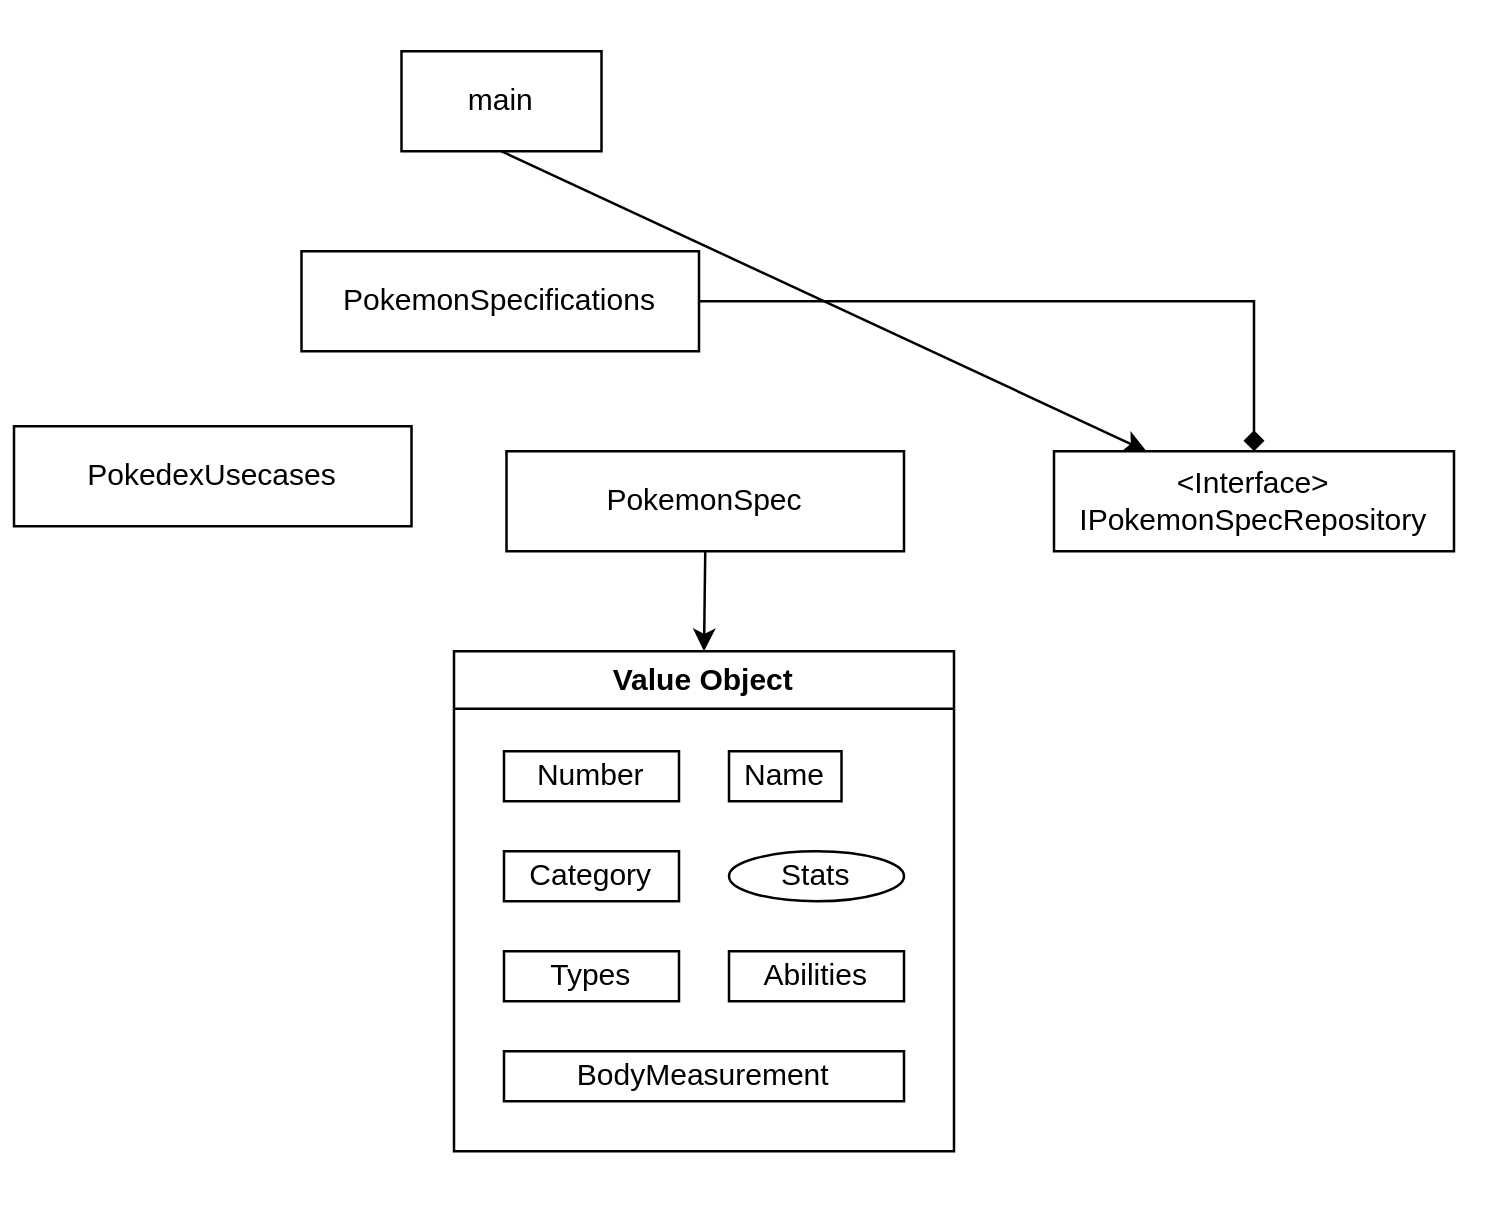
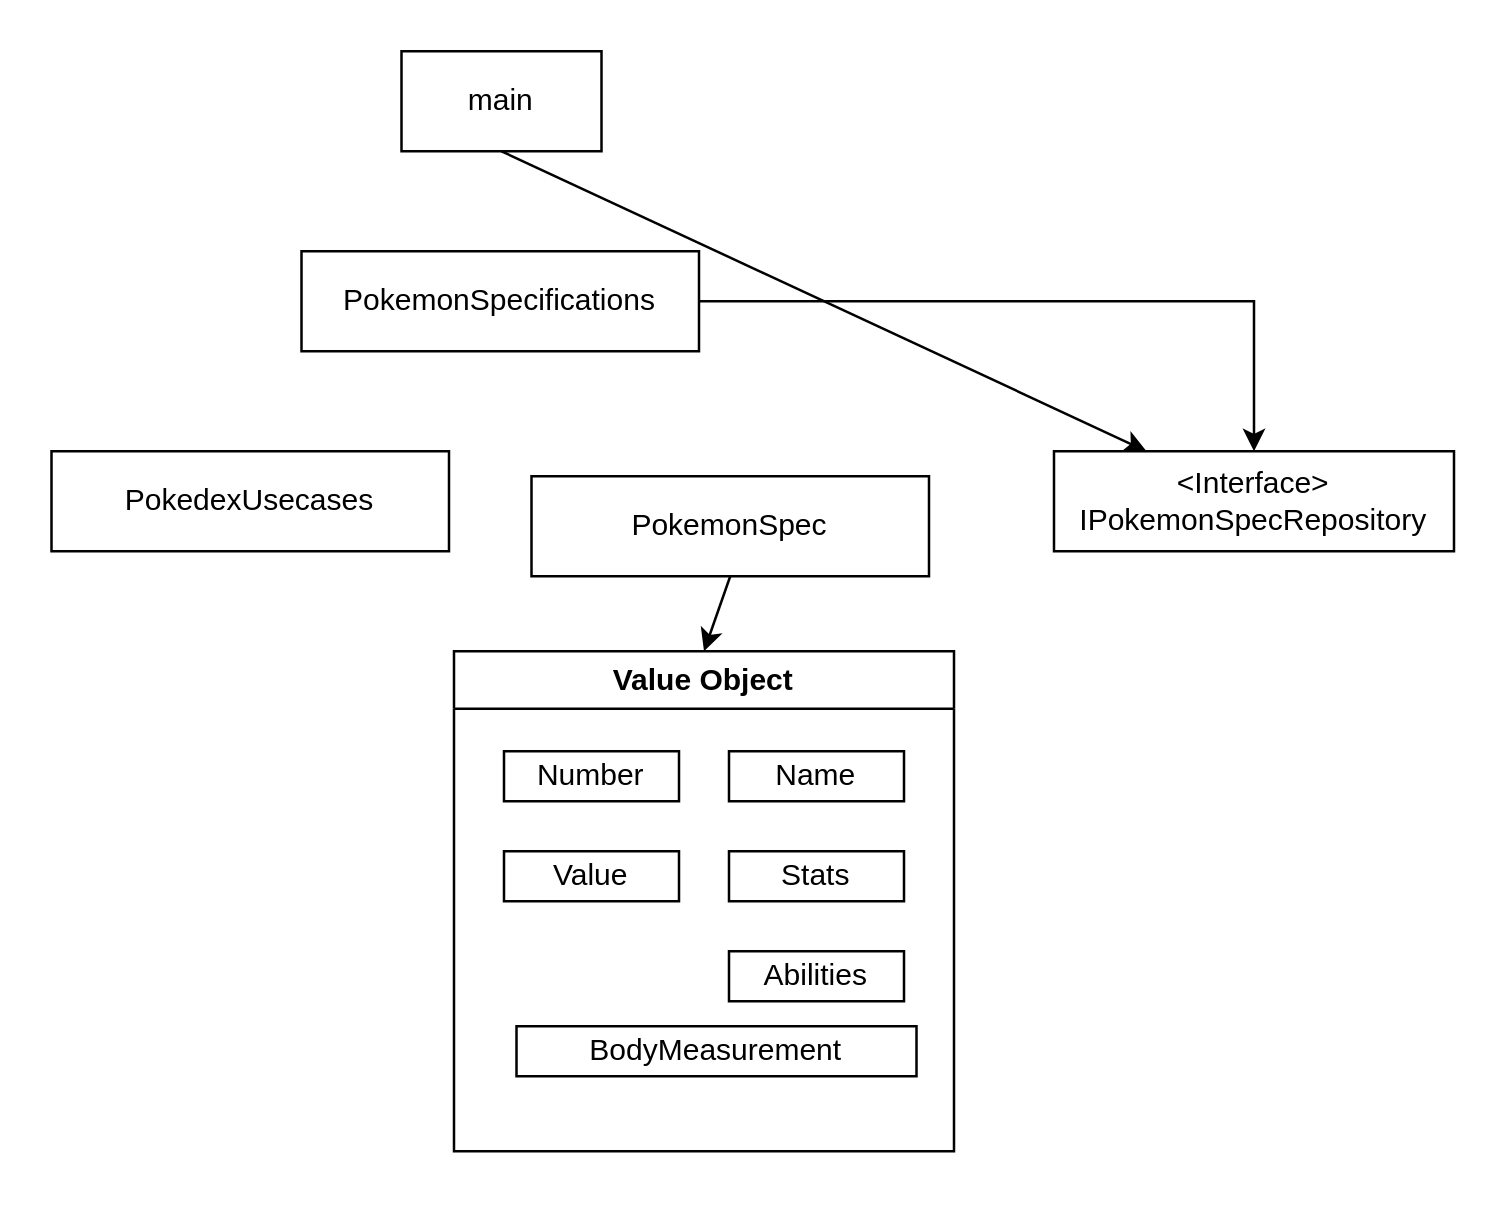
  <mxCell id="0" />
  <mxCell id="1" parent="0" />
  <mxCell id="2" style="edgeStyle=none;html=1;exitX=0.5;exitY=1;exitDx=0;exitDy=0;" parent="1" source="3" target="4" edge="1"><mxGeometry relative="1" as="geometry" /></mxCell>
  <mxCell id="3" value="main" style="rounded=0;whiteSpace=wrap;html=1;" parent="1" vertex="1"><mxGeometry x="160" y="20" width="80" height="40" as="geometry" /></mxCell>
  <mxCell id="4" value="&amp;lt;Interface&amp;gt;&lt;br&gt;IPokemonSpecRepository" style="rounded=0;whiteSpace=wrap;html=1;" parent="1" vertex="1"><mxGeometry x="421" y="180" width="160" height="40" as="geometry" /></mxCell>
- <mxCell id="5" style="edgeStyle=none;html=1;exitX=1;exitY=0.5;exitDx=0;exitDy=0;entryX=0.5;entryY=0;entryDx=0;entryDy=0;endArrow=diamond;endFill=1;rounded=0;" parent="1" source="6" target="4" edge="1"><mxGeometry relative="1" as="geometry"><Array as="points"><mxPoint x="501" y="120" /></Array></mxGeometry></mxCell>
+ <mxCell id="5" style="edgeStyle=none;html=1;exitX=1;exitY=0.5;exitDx=0;exitDy=0;entryX=0.5;entryY=0;entryDx=0;entryDy=0;endArrow=classic;endFill=1;rounded=0;" parent="1" source="6" target="4" edge="1"><mxGeometry relative="1" as="geometry"><Array as="points"><mxPoint x="501" y="120" /></Array></mxGeometry></mxCell>
  <mxCell id="6" value="PokemonSpecifications" style="rounded=0;whiteSpace=wrap;html=1;" parent="1" vertex="1"><mxGeometry x="120" y="100" width="159" height="40" as="geometry" /></mxCell>
  <mxCell id="7" style="edgeStyle=none;rounded=0;html=1;exitX=0.5;exitY=1;exitDx=0;exitDy=0;entryX=0.5;entryY=0;entryDx=0;entryDy=0;endArrow=classic;endFill=1;" parent="1" source="8" target="9" edge="1"><mxGeometry relative="1" as="geometry" /></mxCell>
- <mxCell id="8" value="PokemonSpec" style="rounded=0;whiteSpace=wrap;html=1;" parent="1" vertex="1"><mxGeometry x="202" y="180" width="159" height="40" as="geometry" /></mxCell>
+ <mxCell id="8" value="PokemonSpec" style="rounded=0;whiteSpace=wrap;html=1;" parent="1" vertex="1"><mxGeometry x="212" y="190" width="159" height="40" as="geometry" /></mxCell>
  <mxCell id="9" value="Value Object" style="swimlane;whiteSpace=wrap;html=1;" parent="1" vertex="1"><mxGeometry x="181" y="260" width="200" height="200" as="geometry"><mxRectangle x="40" y="280" width="200" height="30" as="alternateBounds" /></mxGeometry></mxCell>
- <mxCell id="10" value="Name" style="rounded=0;whiteSpace=wrap;html=1;" parent="9" vertex="1"><mxGeometry x="110" y="40" width="45" height="20" as="geometry" /></mxCell>
+ <mxCell id="10" value="Name" style="rounded=0;whiteSpace=wrap;html=1;" parent="9" vertex="1"><mxGeometry x="110" y="40" width="70" height="20" as="geometry" /></mxCell>
  <mxCell id="11" value="Number" style="rounded=0;whiteSpace=wrap;html=1;" parent="9" vertex="1"><mxGeometry x="20" y="40" width="70" height="20" as="geometry" /></mxCell>
- <mxCell id="12" value="Stats" style="ellipse;whiteSpace=wrap;html=1;" parent="9" vertex="1"><mxGeometry x="110" y="80" width="70" height="20" as="geometry" /></mxCell>
- <mxCell id="13" value="Category" style="rounded=0;whiteSpace=wrap;html=1;" parent="9" vertex="1"><mxGeometry x="20" y="80" width="70" height="20" as="geometry" /></mxCell>
- <mxCell id="14" value="Types" style="rounded=0;whiteSpace=wrap;html=1;" parent="9" vertex="1"><mxGeometry x="20" y="120" width="70" height="20" as="geometry" /></mxCell>
- <mxCell id="15" value="BodyMeasurement" style="rounded=0;whiteSpace=wrap;html=1;" parent="9" vertex="1"><mxGeometry x="20" y="160" width="160" height="20" as="geometry" /></mxCell>
+ <mxCell id="12" value="Stats" style="rounded=0;whiteSpace=wrap;html=1;" parent="9" vertex="1"><mxGeometry x="110" y="80" width="70" height="20" as="geometry" /></mxCell>
+ <mxCell id="13" value="Value" style="rounded=0;whiteSpace=wrap;html=1;" parent="9" vertex="1"><mxGeometry x="20" y="80" width="70" height="20" as="geometry" /></mxCell>
+ <mxCell id="15" value="BodyMeasurement" style="rounded=0;whiteSpace=wrap;html=1;" parent="9" vertex="1"><mxGeometry x="25" y="150" width="160" height="20" as="geometry" /></mxCell>
  <mxCell id="16" value="Abilities" style="rounded=0;whiteSpace=wrap;html=1;" parent="9" vertex="1"><mxGeometry x="110" y="120" width="70" height="20" as="geometry" /></mxCell>
- <mxCell id="17" value="PokedexUsecases" style="rounded=0;whiteSpace=wrap;html=1;" vertex="1" parent="1"><mxGeometry x="5" y="170" width="159" height="40" as="geometry" /></mxCell>
+ <mxCell id="17" value="PokedexUsecases" style="rounded=0;whiteSpace=wrap;html=1;" vertex="1" parent="1"><mxGeometry x="20" y="180" width="159" height="40" as="geometry" /></mxCell>
